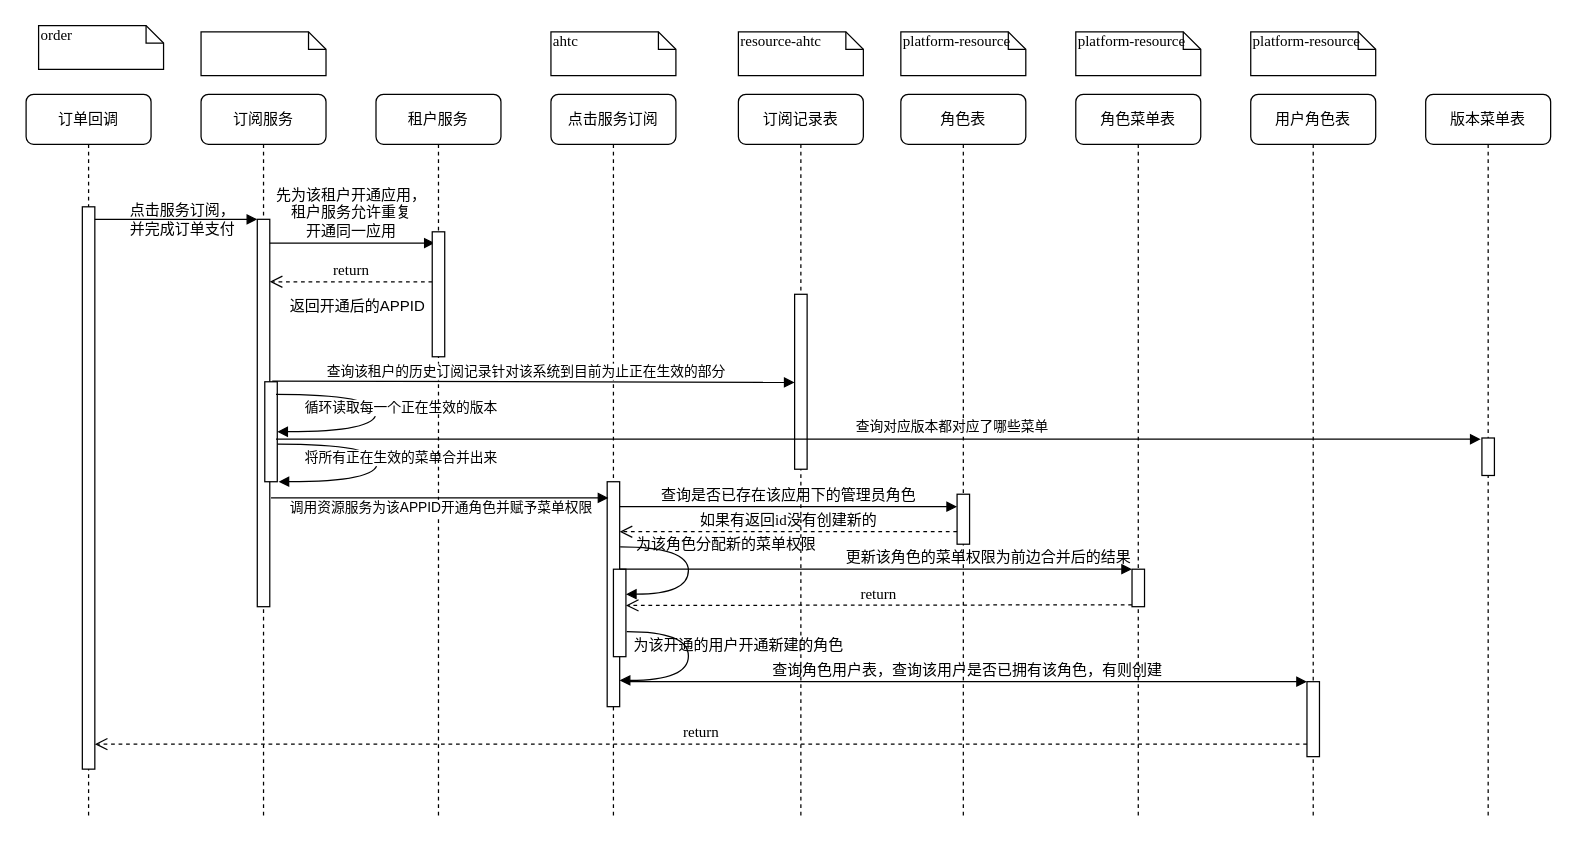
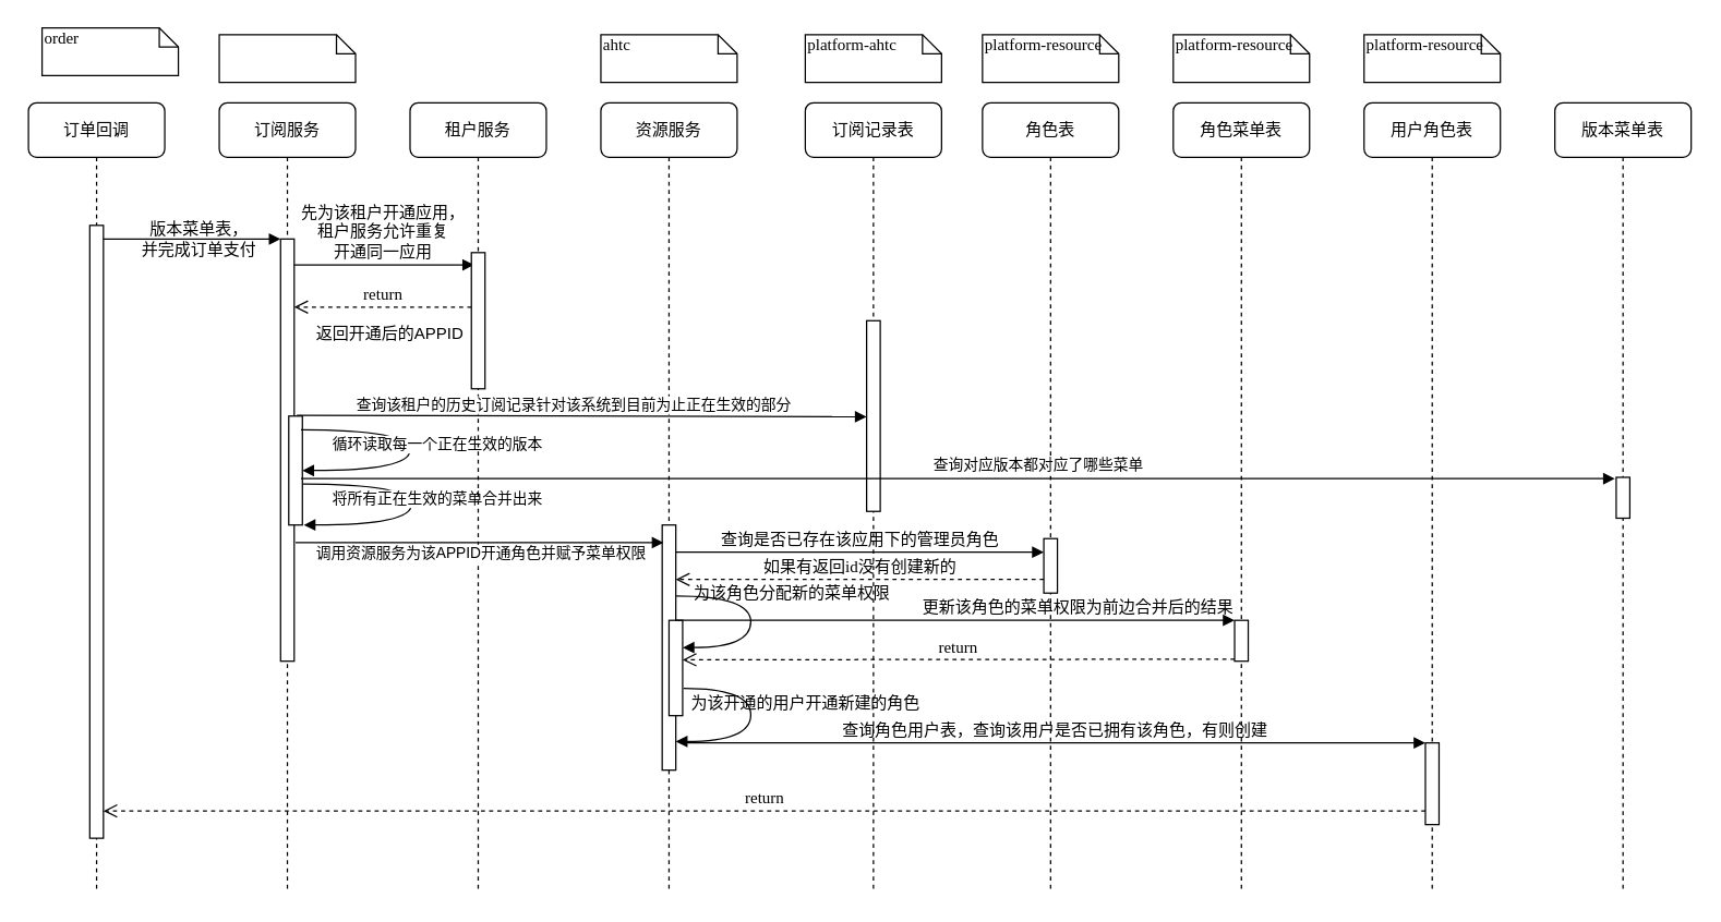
  <mxCell id="0" />
  <mxCell id="1" parent="0" />
  <mxCell id="2" value="&lt;span style=&quot;text-align: left;&quot;&gt;订阅服务&lt;/span&gt;" style="shape=umlLifeline;perimeter=lifelinePerimeter;whiteSpace=wrap;html=1;container=1;collapsible=0;recursiveResize=0;outlineConnect=0;rounded=1;shadow=0;comic=0;labelBackgroundColor=none;strokeWidth=1;fontFamily=Verdana;fontSize=12;align=center;" parent="1" vertex="1"><mxGeometry x="160" y="75" width="100" height="580" as="geometry" /></mxCell>
  <mxCell id="3" value="" style="html=1;points=[];perimeter=orthogonalPerimeter;rounded=0;shadow=0;comic=0;labelBackgroundColor=none;strokeWidth=1;fontFamily=Verdana;fontSize=12;align=center;" parent="2" vertex="1"><mxGeometry x="45" y="100" width="10" height="310" as="geometry" /></mxCell>
  <mxCell id="4" value="return" style="html=1;verticalAlign=bottom;endArrow=open;dashed=1;endSize=8;labelBackgroundColor=none;fontFamily=Verdana;fontSize=12;edgeStyle=elbowEdgeStyle;elbow=vertical;" edge="1" parent="2"><mxGeometry relative="1" as="geometry"><mxPoint x="55" y="150" as="targetPoint" /><Array as="points"><mxPoint x="130" y="150" /><mxPoint x="160" y="150" /></Array><mxPoint x="185" y="150" as="sourcePoint" /></mxGeometry></mxCell>
  <mxCell id="5" value="" style="html=1;points=[[0,0,0,0,5],[0,1,0,0,-5],[1,0,0,0,5],[1,1,0,0,-5]];perimeter=orthogonalPerimeter;outlineConnect=0;targetShapes=umlLifeline;portConstraint=eastwest;newEdgeStyle={&quot;curved&quot;:0,&quot;rounded&quot;:0};" vertex="1" parent="2"><mxGeometry x="51" y="230" width="10" height="80" as="geometry" /></mxCell>
  <mxCell id="6" value="循环读取每一个正在生效的版本" style="html=1;verticalAlign=bottom;endArrow=block;rounded=0;edgeStyle=orthogonalEdgeStyle;curved=1;" edge="1" parent="2" target="5"><mxGeometry x="0.058" y="20" width="80" relative="1" as="geometry"><mxPoint x="60" y="240" as="sourcePoint" /><mxPoint x="530" y="270" as="targetPoint" /><Array as="points"><mxPoint x="140" y="240" /><mxPoint x="140" y="270" /></Array><mxPoint as="offset" /></mxGeometry></mxCell>
  <mxCell id="7" value="将所有正在生效的菜单合并出来" style="html=1;verticalAlign=bottom;endArrow=block;rounded=0;edgeStyle=orthogonalEdgeStyle;curved=1;" edge="1" parent="2"><mxGeometry x="0.058" y="19" width="80" relative="1" as="geometry"><mxPoint x="61" y="280" as="sourcePoint" /><mxPoint x="62" y="310" as="targetPoint" /><Array as="points"><mxPoint x="141" y="280" /><mxPoint x="141" y="310" /></Array><mxPoint as="offset" /></mxGeometry></mxCell>
  <mxCell id="8" value="&lt;span style=&quot;text-align: left;&quot;&gt;订阅记录表&lt;/span&gt;" style="shape=umlLifeline;perimeter=lifelinePerimeter;whiteSpace=wrap;html=1;container=1;collapsible=0;recursiveResize=0;outlineConnect=0;rounded=1;shadow=0;comic=0;labelBackgroundColor=none;strokeWidth=1;fontFamily=Verdana;fontSize=12;align=center;" parent="1" vertex="1"><mxGeometry x="590" y="75" width="100" height="580" as="geometry" /></mxCell>
  <mxCell id="9" value="" style="html=1;points=[];perimeter=orthogonalPerimeter;rounded=0;shadow=0;comic=0;labelBackgroundColor=none;strokeWidth=1;fontFamily=Verdana;fontSize=12;align=center;" parent="8" vertex="1"><mxGeometry x="45" y="160" width="10" height="140" as="geometry" /></mxCell>
- <mxCell id="10" value="点击服务订阅" style="shape=umlLifeline;perimeter=lifelinePerimeter;whiteSpace=wrap;html=1;container=1;collapsible=0;recursiveResize=0;outlineConnect=0;rounded=1;shadow=0;comic=0;labelBackgroundColor=none;strokeWidth=1;fontFamily=Verdana;fontSize=12;align=center;" parent="1" vertex="1"><mxGeometry x="440" y="75" width="100" height="580" as="geometry" /></mxCell>
+ <mxCell id="10" value="资源服务" style="shape=umlLifeline;perimeter=lifelinePerimeter;whiteSpace=wrap;html=1;container=1;collapsible=0;recursiveResize=0;outlineConnect=0;rounded=1;shadow=0;comic=0;labelBackgroundColor=none;strokeWidth=1;fontFamily=Verdana;fontSize=12;align=center;" parent="1" vertex="1"><mxGeometry x="440" y="75" width="100" height="580" as="geometry" /></mxCell>
  <mxCell id="11" value="" style="html=1;verticalAlign=bottom;endArrow=block;curved=0;rounded=0;" edge="1" parent="10"><mxGeometry x="-0.029" y="-1" width="80" relative="1" as="geometry"><mxPoint x="-220" y="276" as="sourcePoint" /><mxPoint x="744" y="276" as="targetPoint" /><Array as="points" /><mxPoint as="offset" /></mxGeometry></mxCell>
  <mxCell id="12" value="" style="html=1;points=[];perimeter=orthogonalPerimeter;rounded=0;shadow=0;comic=0;labelBackgroundColor=none;strokeWidth=1;fontFamily=Verdana;fontSize=12;align=center;" parent="10" vertex="1"><mxGeometry x="45" y="310" width="10" height="180" as="geometry" /></mxCell>
  <mxCell id="13" value="" style="html=1;points=[];perimeter=orthogonalPerimeter;rounded=0;shadow=0;comic=0;labelBackgroundColor=none;strokeWidth=1;fontFamily=Verdana;fontSize=12;align=center;" parent="10" vertex="1"><mxGeometry x="50" y="380" width="10" height="70" as="geometry" /></mxCell>
  <mxCell id="14" value="为该角色分配新的菜单权限" style="html=1;verticalAlign=bottom;endArrow=block;labelBackgroundColor=none;fontFamily=Verdana;fontSize=12;elbow=vertical;edgeStyle=orthogonalEdgeStyle;curved=1;entryX=1;entryY=0.286;entryPerimeter=0;exitX=1.038;exitY=0.345;exitPerimeter=0;" parent="10" target="13" edge="1"><mxGeometry x="-0.123" y="30" relative="1" as="geometry"><mxPoint x="55.38" y="362.1" as="sourcePoint" /><mxPoint x="55" y="310" as="targetPoint" /><Array as="points"><mxPoint x="110" y="362" /><mxPoint x="110" y="400" /></Array><mxPoint as="offset" /></mxGeometry></mxCell>
  <mxCell id="15" value="为该开通的用户开通新建的角色" style="html=1;verticalAlign=bottom;endArrow=block;labelBackgroundColor=none;fontFamily=Verdana;fontSize=12;elbow=vertical;edgeStyle=orthogonalEdgeStyle;curved=1;exitX=1.066;exitY=0.713;exitPerimeter=0;" parent="10" source="13" edge="1"><mxGeometry x="-0.032" y="40" relative="1" as="geometry"><mxPoint x="70.333" y="430" as="sourcePoint" /><mxPoint x="55" y="469" as="targetPoint" /><Array as="points"><mxPoint x="110" y="430" /><mxPoint x="110" y="469" /></Array><mxPoint as="offset" /></mxGeometry></mxCell>
  <mxCell id="16" value="角色表" style="shape=umlLifeline;perimeter=lifelinePerimeter;whiteSpace=wrap;html=1;container=1;collapsible=0;recursiveResize=0;outlineConnect=0;rounded=1;shadow=0;comic=0;labelBackgroundColor=none;strokeWidth=1;fontFamily=Verdana;fontSize=12;align=center;" parent="1" vertex="1"><mxGeometry x="720" y="75" width="100" height="580" as="geometry" /></mxCell>
  <mxCell id="17" value="查询是否已存在该应用下的管理员角色" style="html=1;verticalAlign=bottom;endArrow=block;entryX=0;entryY=0;labelBackgroundColor=none;fontFamily=Verdana;fontSize=12;edgeStyle=elbowEdgeStyle;elbow=vertical;" parent="16" edge="1"><mxGeometry relative="1" as="geometry"><mxPoint x="-225" y="330" as="sourcePoint" /><mxPoint x="45" y="330" as="targetPoint" /></mxGeometry></mxCell>
  <mxCell id="18" value="" style="html=1;points=[];perimeter=orthogonalPerimeter;rounded=0;shadow=0;comic=0;labelBackgroundColor=none;strokeWidth=1;fontFamily=Verdana;fontSize=12;align=center;" parent="16" vertex="1"><mxGeometry x="45" y="320" width="10" height="40" as="geometry" /></mxCell>
  <mxCell id="19" value="如果有返回id没有创建新的" style="html=1;verticalAlign=bottom;endArrow=open;dashed=1;endSize=8;labelBackgroundColor=none;fontFamily=Verdana;fontSize=12;edgeStyle=elbowEdgeStyle;elbow=vertical;" parent="16" source="18" edge="1"><mxGeometry relative="1" as="geometry"><mxPoint x="-225" y="350" as="targetPoint" /><Array as="points"><mxPoint x="-10" y="350" /><mxPoint x="20" y="350" /></Array></mxGeometry></mxCell>
  <mxCell id="20" value="角色菜单表" style="shape=umlLifeline;perimeter=lifelinePerimeter;whiteSpace=wrap;html=1;container=1;collapsible=0;recursiveResize=0;outlineConnect=0;rounded=1;shadow=0;comic=0;labelBackgroundColor=none;strokeWidth=1;fontFamily=Verdana;fontSize=12;align=center;" parent="1" vertex="1"><mxGeometry x="860" y="75" width="100" height="580" as="geometry" /></mxCell>
  <mxCell id="21" value="" style="html=1;points=[];perimeter=orthogonalPerimeter;rounded=0;shadow=0;comic=0;labelBackgroundColor=none;strokeColor=#000000;strokeWidth=1;fillColor=#FFFFFF;fontFamily=Verdana;fontSize=12;fontColor=#000000;align=center;" parent="20" vertex="1"><mxGeometry x="45" y="380" width="10" height="30" as="geometry" /></mxCell>
  <mxCell id="22" value="用户角色表" style="shape=umlLifeline;perimeter=lifelinePerimeter;whiteSpace=wrap;html=1;container=1;collapsible=0;recursiveResize=0;outlineConnect=0;rounded=1;shadow=0;comic=0;labelBackgroundColor=none;strokeWidth=1;fontFamily=Verdana;fontSize=12;align=center;" parent="1" vertex="1"><mxGeometry x="1000" y="75" width="100" height="580" as="geometry" /></mxCell>
  <mxCell id="23" value="" style="html=1;points=[];perimeter=orthogonalPerimeter;rounded=0;shadow=0;comic=0;labelBackgroundColor=none;strokeWidth=1;fontFamily=Verdana;fontSize=12;align=center;" parent="22" vertex="1"><mxGeometry x="45" y="470" width="10" height="60" as="geometry" /></mxCell>
  <mxCell id="24" value="订单回调" style="shape=umlLifeline;perimeter=lifelinePerimeter;whiteSpace=wrap;html=1;container=1;collapsible=0;recursiveResize=0;outlineConnect=0;rounded=1;shadow=0;comic=0;labelBackgroundColor=none;strokeWidth=1;fontFamily=Verdana;fontSize=12;align=center;" parent="1" vertex="1"><mxGeometry x="20" y="75" width="100" height="580" as="geometry" /></mxCell>
  <mxCell id="25" value="" style="html=1;points=[];perimeter=orthogonalPerimeter;rounded=0;shadow=0;comic=0;labelBackgroundColor=none;strokeWidth=1;fontFamily=Verdana;fontSize=12;align=center;" parent="24" vertex="1"><mxGeometry x="45" y="90" width="10" height="450" as="geometry" /></mxCell>
  <mxCell id="26" value="更新该角色的菜单权限为前边合并后的结果" style="html=1;verticalAlign=bottom;endArrow=block;entryX=0;entryY=0;labelBackgroundColor=none;fontFamily=Verdana;fontSize=12;" parent="1" target="21" edge="1"><mxGeometry x="0.439" relative="1" as="geometry"><mxPoint x="495" y="455" as="sourcePoint" /><mxPoint as="offset" /></mxGeometry></mxCell>
  <mxCell id="27" value="return" style="html=1;verticalAlign=bottom;endArrow=open;dashed=1;endSize=8;exitX=0;exitY=0.95;labelBackgroundColor=none;fontFamily=Verdana;fontSize=12;" parent="1" source="21" edge="1"><mxGeometry relative="1" as="geometry"><mxPoint x="500" y="484" as="targetPoint" /></mxGeometry></mxCell>
  <mxCell id="28" value="查询角色用户表，查询该用户是否已拥有该角色，有则创建" style="html=1;verticalAlign=bottom;endArrow=block;entryX=0;entryY=0;labelBackgroundColor=none;fontFamily=Verdana;fontSize=12;edgeStyle=elbowEdgeStyle;elbow=vertical;" parent="1" target="23" edge="1"><mxGeometry relative="1" as="geometry"><mxPoint x="500" y="545" as="sourcePoint" /></mxGeometry></mxCell>
  <mxCell id="29" value="return" style="html=1;verticalAlign=bottom;endArrow=open;dashed=1;endSize=8;labelBackgroundColor=none;fontFamily=Verdana;fontSize=12;edgeStyle=elbowEdgeStyle;elbow=vertical;" parent="1" source="23" target="25" edge="1"><mxGeometry relative="1" as="geometry"><mxPoint x="840" y="621" as="targetPoint" /><Array as="points"><mxPoint x="610" y="595" /></Array></mxGeometry></mxCell>
  <mxCell id="30" value="&lt;span style=&quot;color: rgba(0, 0, 0, 0); font-family: monospace; font-size: 0px; text-align: start;&quot;&gt;%3CmxGraphModel%3E%3Croot%3E%3CmxCell%20id%3D%220%22%2F%3E%3CmxCell%20id%3D%221%22%20parent%3D%220%22%2F%3E%3CmxCell%20id%3D%222%22%20value%3D%22%E7%82%B9%E5%87%BB%E6%9C%8D%E5%8A%A1%E8%AE%A2%E9%98%85%EF%BC%8C%26lt%3Bdiv%26gt%3B%E5%B9%B6%E5%AE%8C%E6%88%90%E8%AE%A2%E5%8D%95%E6%94%AF%E4%BB%98%26lt%3B%2Fdiv%26gt%3B%22%20style%3D%22text%3Bhtml%3D1%3Balign%3Dcenter%3BverticalAlign%3Dmiddle%3Bresizable%3D0%3Bpoints%3D%5B%5D%3Bautosize%3D1%3BstrokeColor%3Dnone%3BfillColor%3Dnone%3B%22%20vertex%3D%221%22%20parent%3D%221%22%3E%3CmxGeometry%20x%3D%2210%22%20y%3D%22170%22%20width%3D%22110%22%20height%3D%2240%22%20as%3D%22geometry%22%2F%3E%3C%2FmxCell%3E%3C%2Froot%3E%3C%2FmxGraphModel%3E&lt;/span&gt;" style="html=1;verticalAlign=bottom;endArrow=block;entryX=0;entryY=0;labelBackgroundColor=none;fontFamily=Verdana;fontSize=12;edgeStyle=elbowEdgeStyle;elbow=vertical;" parent="1" source="25" target="3" edge="1"><mxGeometry relative="1" as="geometry"><mxPoint x="140" y="185" as="sourcePoint" /></mxGeometry></mxCell>
  <mxCell id="31" value="先为该租户开通应用，&lt;div&gt;租户服务允许重复&lt;/div&gt;&lt;div&gt;开通同一应用&lt;/div&gt;" style="html=1;verticalAlign=bottom;endArrow=block;entryX=0.2;entryY=0.091;labelBackgroundColor=none;fontFamily=Verdana;fontSize=12;edgeStyle=elbowEdgeStyle;elbow=vertical;entryDx=0;entryDy=0;entryPerimeter=0;" parent="1" source="3" target="41" edge="1"><mxGeometry x="-0.016" relative="1" as="geometry"><mxPoint x="410" y="195" as="sourcePoint" /><mxPoint as="offset" /></mxGeometry></mxCell>
  <mxCell id="32" value="order" style="shape=note;whiteSpace=wrap;html=1;size=14;verticalAlign=top;align=left;spacingTop=-6;rounded=0;shadow=0;comic=0;labelBackgroundColor=none;strokeWidth=1;fontFamily=Verdana;fontSize=12" parent="1" vertex="1"><mxGeometry x="30" y="20" width="100" height="35" as="geometry" /></mxCell>
  <mxCell id="33" value="" style="shape=note;whiteSpace=wrap;html=1;size=14;verticalAlign=top;align=left;spacingTop=-6;rounded=0;shadow=0;comic=0;labelBackgroundColor=none;strokeWidth=1;fontFamily=Verdana;fontSize=12" parent="1" vertex="1"><mxGeometry x="160" y="25" width="100" height="35" as="geometry" /></mxCell>
- <mxCell id="34" value="resource-ahtc" style="shape=note;whiteSpace=wrap;html=1;size=14;verticalAlign=top;align=left;spacingTop=-6;rounded=0;shadow=0;comic=0;labelBackgroundColor=none;strokeWidth=1;fontFamily=Verdana;fontSize=12" parent="1" vertex="1"><mxGeometry x="590" y="25" width="100" height="35" as="geometry" /></mxCell>
+ <mxCell id="34" value="platform-ahtc" style="shape=note;whiteSpace=wrap;html=1;size=14;verticalAlign=top;align=left;spacingTop=-6;rounded=0;shadow=0;comic=0;labelBackgroundColor=none;strokeWidth=1;fontFamily=Verdana;fontSize=12" parent="1" vertex="1"><mxGeometry x="590" y="25" width="100" height="35" as="geometry" /></mxCell>
  <mxCell id="35" value="ahtc" style="shape=note;whiteSpace=wrap;html=1;size=14;verticalAlign=top;align=left;spacingTop=-6;rounded=0;shadow=0;comic=0;labelBackgroundColor=none;strokeWidth=1;fontFamily=Verdana;fontSize=12" parent="1" vertex="1"><mxGeometry x="440" y="25" width="100" height="35" as="geometry" /></mxCell>
  <mxCell id="36" value="platform-resource" style="shape=note;whiteSpace=wrap;html=1;size=14;verticalAlign=top;align=left;spacingTop=-6;rounded=0;shadow=0;comic=0;labelBackgroundColor=none;strokeWidth=1;fontFamily=Verdana;fontSize=12" parent="1" vertex="1"><mxGeometry x="720" y="25" width="100" height="35" as="geometry" /></mxCell>
  <mxCell id="37" value="platform-resource" style="shape=note;whiteSpace=wrap;html=1;size=14;verticalAlign=top;align=left;spacingTop=-6;rounded=0;shadow=0;comic=0;labelBackgroundColor=none;strokeWidth=1;fontFamily=Verdana;fontSize=12" parent="1" vertex="1"><mxGeometry x="860" y="25" width="100" height="35" as="geometry" /></mxCell>
  <mxCell id="38" value="platform-resource" style="shape=note;whiteSpace=wrap;html=1;size=14;verticalAlign=top;align=left;spacingTop=-6;rounded=0;shadow=0;comic=0;labelBackgroundColor=none;strokeWidth=1;fontFamily=Verdana;fontSize=12" parent="1" vertex="1"><mxGeometry x="1000" y="25" width="100" height="35" as="geometry" /></mxCell>
- <mxCell id="39" value="点击服务订阅，&lt;div&gt;并完成订单支付&lt;/div&gt;" style="text;html=1;align=center;verticalAlign=middle;resizable=0;points=[];autosize=1;strokeColor=none;fillColor=none;" vertex="1" parent="1"><mxGeometry x="90" y="155" width="110" height="40" as="geometry" /></mxCell>
+ <mxCell id="39" value="版本菜单表，&lt;div&gt;并完成订单支付&lt;/div&gt;" style="text;html=1;align=center;verticalAlign=middle;resizable=0;points=[];autosize=1;strokeColor=none;fillColor=none;" vertex="1" parent="1"><mxGeometry x="90" y="155" width="110" height="40" as="geometry" /></mxCell>
  <mxCell id="40" value="&lt;span style=&quot;text-align: left;&quot;&gt;租户服务&lt;/span&gt;" style="shape=umlLifeline;perimeter=lifelinePerimeter;whiteSpace=wrap;html=1;container=1;collapsible=0;recursiveResize=0;outlineConnect=0;rounded=1;shadow=0;comic=0;labelBackgroundColor=none;strokeWidth=1;fontFamily=Verdana;fontSize=12;align=center;" vertex="1" parent="1"><mxGeometry x="300" y="75" width="100" height="580" as="geometry" /></mxCell>
  <mxCell id="41" value="" style="html=1;points=[];perimeter=orthogonalPerimeter;rounded=0;shadow=0;comic=0;labelBackgroundColor=none;strokeWidth=1;fontFamily=Verdana;fontSize=12;align=center;" vertex="1" parent="40"><mxGeometry x="45" y="110" width="10" height="100" as="geometry" /></mxCell>
  <mxCell id="42" value="查询该租户的历史订阅记录针对该系统到目前为止正在生效的部分" style="html=1;verticalAlign=bottom;endArrow=block;curved=0;rounded=0;entryX=-0.2;entryY=0.579;entryDx=0;entryDy=0;entryPerimeter=0;" edge="1" parent="40"><mxGeometry x="-0.029" y="-1" width="80" relative="1" as="geometry"><mxPoint x="-83" y="229.47" as="sourcePoint" /><mxPoint x="335" y="230.53" as="targetPoint" /><Array as="points" /><mxPoint as="offset" /></mxGeometry></mxCell>
  <mxCell id="43" value="返回开通后的APPID" style="text;html=1;align=center;verticalAlign=middle;resizable=0;points=[];autosize=1;strokeColor=none;fillColor=none;" vertex="1" parent="1"><mxGeometry x="220" y="230" width="130" height="30" as="geometry" /></mxCell>
  <mxCell id="44" value="版本菜单表" style="shape=umlLifeline;perimeter=lifelinePerimeter;whiteSpace=wrap;html=1;container=1;collapsible=0;recursiveResize=0;outlineConnect=0;rounded=1;shadow=0;comic=0;labelBackgroundColor=none;strokeWidth=1;fontFamily=Verdana;fontSize=12;align=center;" vertex="1" parent="1"><mxGeometry x="1140" y="75" width="100" height="580" as="geometry" /></mxCell>
  <mxCell id="45" value="" style="html=1;points=[];perimeter=orthogonalPerimeter;rounded=0;shadow=0;comic=0;labelBackgroundColor=none;strokeColor=#000000;strokeWidth=1;fillColor=#FFFFFF;fontFamily=Verdana;fontSize=12;fontColor=#000000;align=center;" vertex="1" parent="44"><mxGeometry x="45" y="275" width="10" height="30" as="geometry" /></mxCell>
  <mxCell id="46" value="查询对应版本都对应了哪些菜单" style="html=1;verticalAlign=bottom;endArrow=block;curved=0;rounded=0;" edge="1" parent="44" source="45" target="44"><mxGeometry x="NaN" y="430" width="80" relative="1" as="geometry"><mxPoint x="-913" y="239.47" as="sourcePoint" /><mxPoint x="-495" y="240.53" as="targetPoint" /><Array as="points" /><mxPoint x="-429" y="-15" as="offset" /></mxGeometry></mxCell>
  <mxCell id="47" value="调用资源服务为该APPID开通角色并赋予菜单权限" style="html=1;verticalAlign=bottom;endArrow=block;curved=0;rounded=0;exitX=1.1;exitY=0.719;exitDx=0;exitDy=0;exitPerimeter=0;entryX=0.1;entryY=0.072;entryDx=0;entryDy=0;entryPerimeter=0;" edge="1" parent="1" source="3" target="12"><mxGeometry x="0.004" y="-17" width="80" relative="1" as="geometry"><mxPoint x="610" y="455" as="sourcePoint" /><mxPoint x="480" y="398" as="targetPoint" /><mxPoint as="offset" /></mxGeometry></mxCell>
